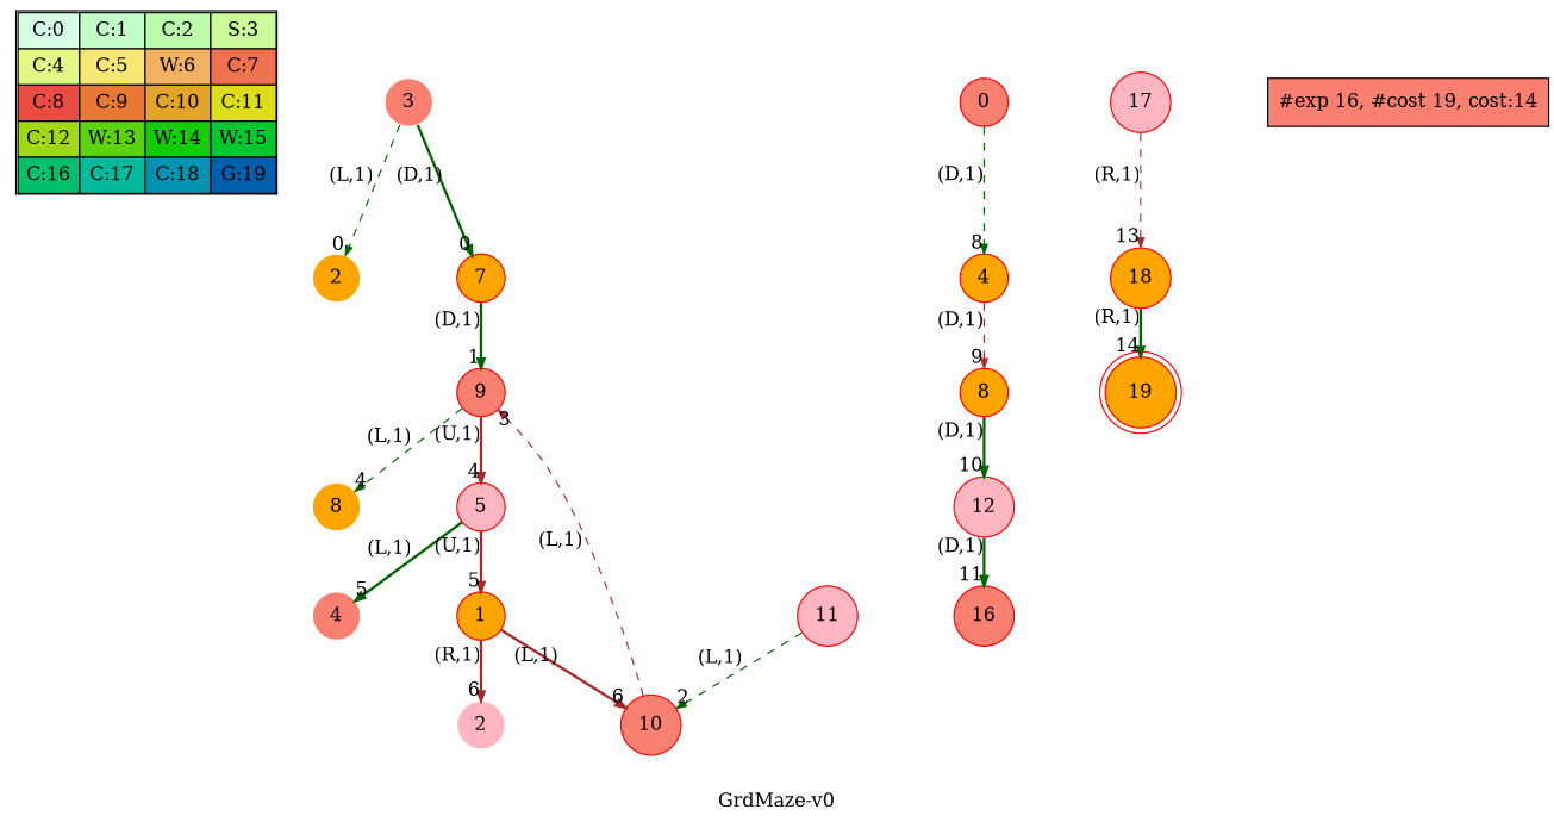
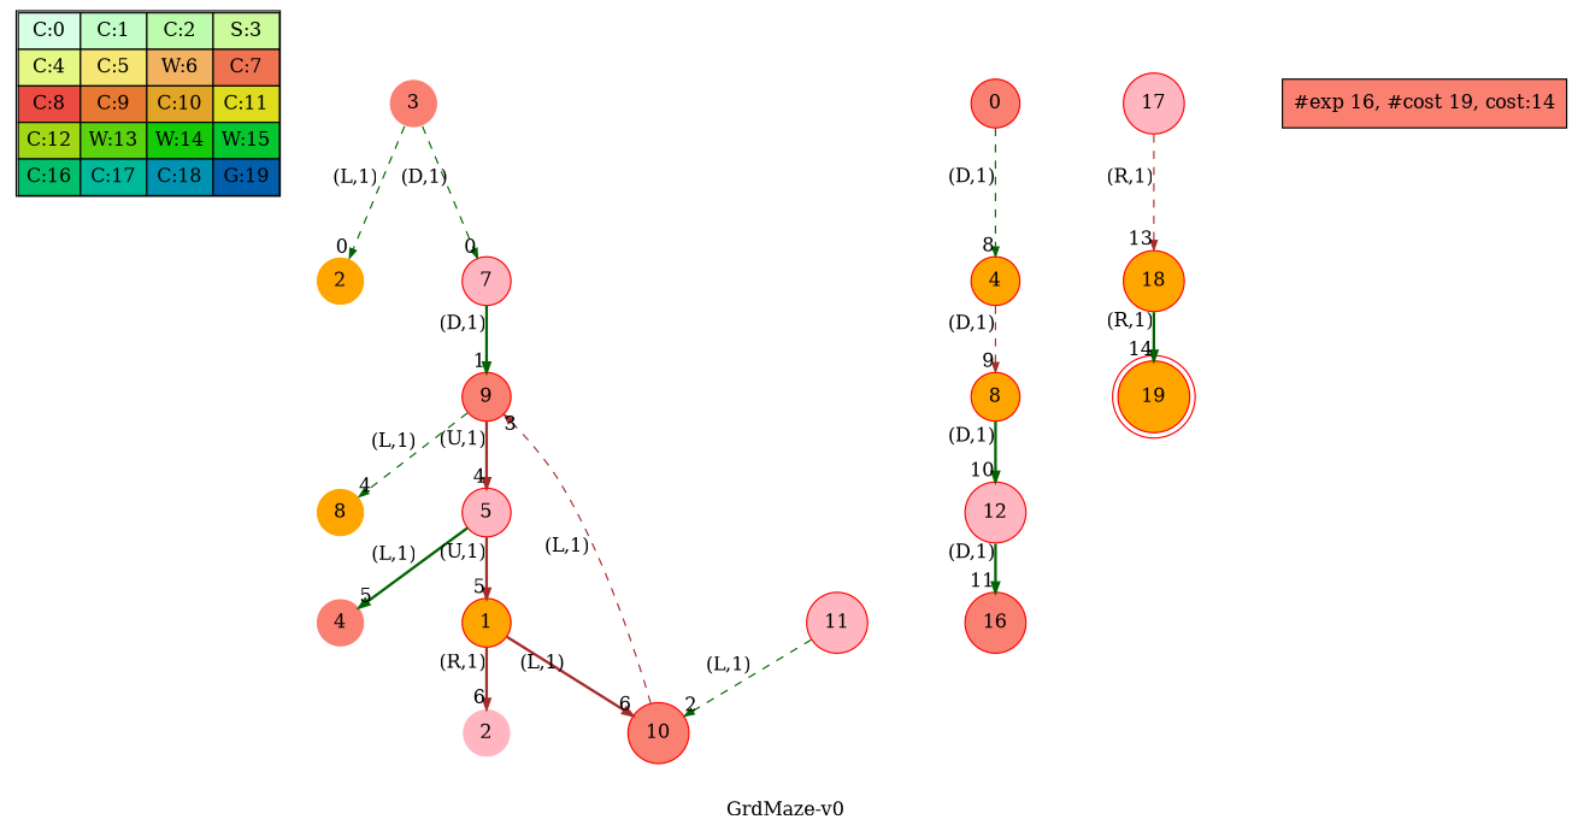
  digraph {
    label="GrdMaze-v0"
    nodesep=1
    ranksep=0.5
    node [shape=circle color=red fillcolor=salmon style=filled]
    edge [arrowsize=0.7 color=darkgreen headlabel=0 style=bold xlabel="(L,1)"]
    n1 [label=<<table border="1" cellpadding="5" cellspacing="0" cellborder="1"><tr><td bgcolor="0.39803922 0.15947579 0.99679532 1.        ">C:0</td><td bgcolor="0.35098039 0.23194764 0.99315867 1.        ">C:1</td><td bgcolor="0.29607843 0.31486959 0.98720184 1.        ">C:2</td><td bgcolor="0.24901961 0.38410575 0.98063477 1.        ">S:3</td></tr><tr><td bgcolor="0.19411765 0.46220388 0.97128103 1.        ">C:4</td><td bgcolor="0.14705882 0.52643216 0.96182564 1.        ">C:5</td><td bgcolor="0.09215686 0.59770746 0.94913494 1.        ">W:6</td><td bgcolor="0.0372549  0.66454018 0.93467977 1.        ">C:7</td></tr><tr><td bgcolor="0.00980392 0.71791192 0.92090552 1.        ">C:8</td><td bgcolor="0.06470588 0.77520398 0.9032472  1.        ">C:9</td><td bgcolor="0.11176471 0.81974048 0.88677369 1.        ">C:10</td><td bgcolor="0.16666667 0.8660254  0.8660254  1.        ">C:11</td></tr><tr><td bgcolor="0.21372549 0.9005867  0.84695821 1.        ">C:12</td><td bgcolor="0.26862745 0.93467977 0.82325295 1.        ">W:13</td><td bgcolor="0.32352941 0.96182564 0.79801723 1.        ">W:14</td><td bgcolor="0.37058824 0.97940977 0.77520398 1.        ">W:15</td></tr><tr><td bgcolor="0.4254902  0.99315867 0.74725253 1.        ">C:16</td><td bgcolor="0.47254902 0.99907048 0.72218645 1.        ">C:17</td><td bgcolor="0.52745098 0.99907048 0.69169844 1.        ">C:18</td><td bgcolor="0.5745098  0.99315867 0.66454018 1.        ">G:19</td></tr></table>> shape=plaintext color="" fillcolor="" style=""]
    n2 [color=white label=3]
    n3 [color=white fillcolor=orange label=2]
-   n4 [fillcolor=orange label=7]
+   n4 [fillcolor=lightpink label=7]
    n5 [label=9]
    n6 [fillcolor=lightpink label=11]
    n7 [label=10]
    n8 [color=white fillcolor=orange label=8]
    n9 [fillcolor=lightpink label=5]
    n10 [color=white label=4]
    n11 [fillcolor=orange label=1]
    n12 [color=white fillcolor=lightpink label=2]
    n13 [label=0]
    n14 [fillcolor=orange label=4]
    n15 [fillcolor=orange label=8]
    n16 [fillcolor=lightpink label=12]
    n17 [label=16]
    n18 [fillcolor=lightpink label=17]
    n19 [fillcolor=orange label=18]
    n20 [fillcolor=orange label=19 peripheries=2]
    n21 [label="#exp 16, #cost 19, cost:14" shape=box color=""]
    subgraph sub_1 {
      label=Map
      n1
    }
    n2 -> n3 [style=dashed]
-   n2 -> n4 [xlabel="(D,1)"]
+   n2 -> n4 [style=dashed xlabel="(D,1)"]
    n4 -> n5 [headlabel=1 xlabel="(D,1)"]
    n5 -> n8 [headlabel=4 style=dashed]
    n5 -> n9 [color=brown headlabel=4 xlabel="(U,1)"]
    n6 -> n7 [headlabel=2 style=dashed]
    n7 -> n5 [color=brown headlabel=3 style=dashed]
    n9 -> n10 [headlabel=5]
    n9 -> n11 [color=brown headlabel=5 xlabel="(U,1)"]
    n11 -> n7 [color=brown headlabel=6]
    n11 -> n12 [color=brown headlabel=6 xlabel="(R,1)"]
    n13 -> n14 [headlabel=8 style=dashed xlabel="(D,1)"]
    n14 -> n15 [color=brown headlabel=9 style=dashed xlabel="(D,1)"]
    n15 -> n16 [headlabel=10 xlabel="(D,1)"]
    n16 -> n17 [headlabel=11 xlabel="(D,1)"]
    n18 -> n19 [color=brown headlabel=13 style=dashed xlabel="(R,1)"]
    n19 -> n20 [headlabel=14 xlabel="(R,1)"]
  }
